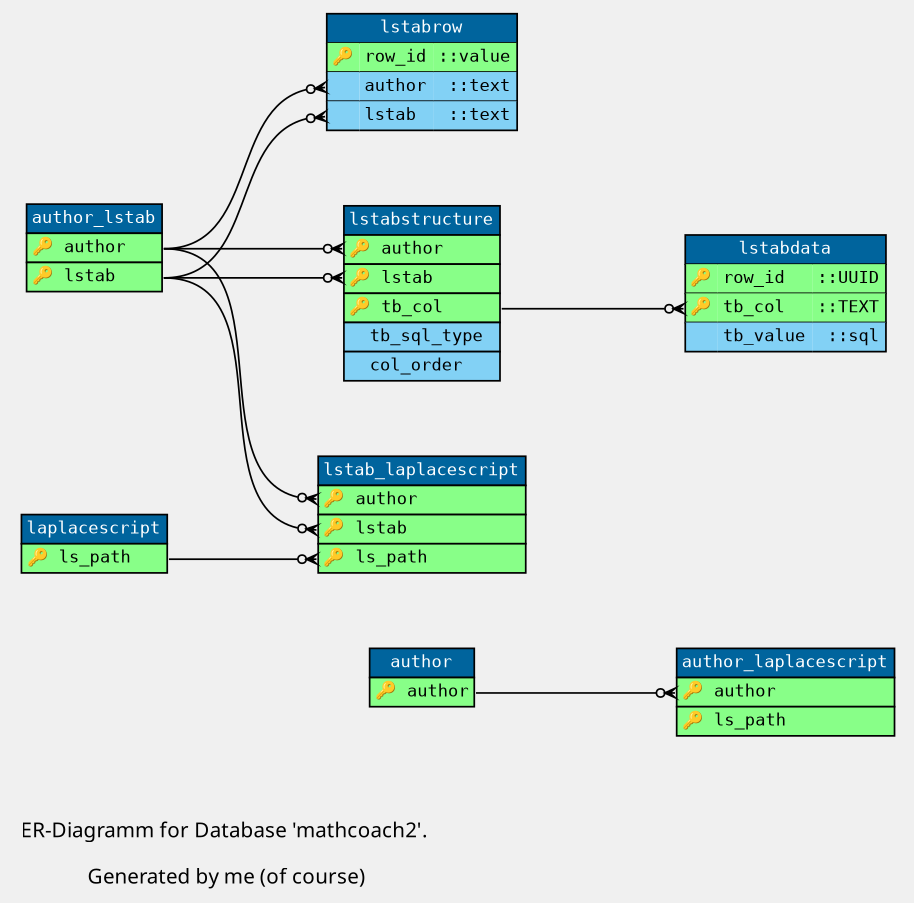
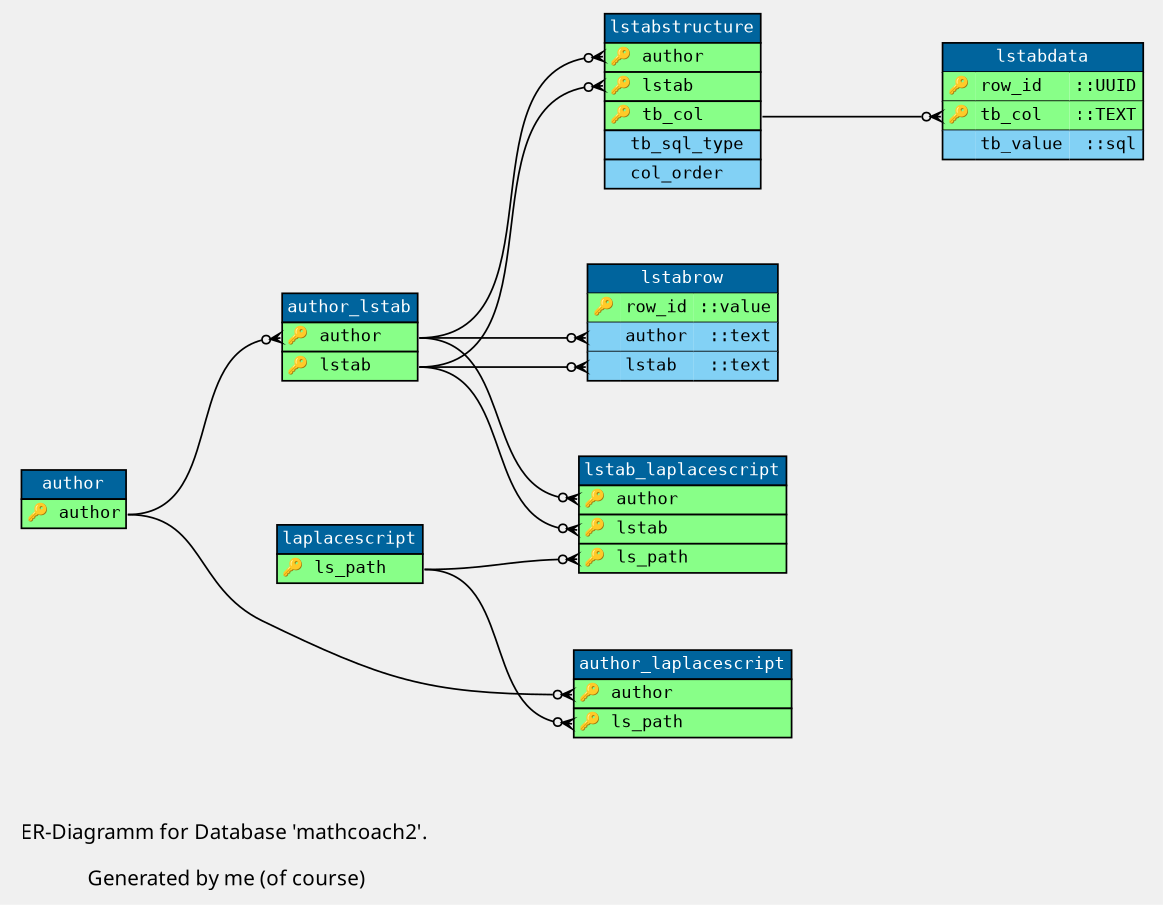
  digraph {
    bgcolor="#f0f0f0"
    fontname="Luxi Sans"
    fontsize=12
    label="\n\n\nER-Diagramm for Database 'mathcoach2'.\n\n Generated by me (of course)\n"
    labeljust=l
    nodesep=0.5
    rankdir=RL
    ranksep=1.0
    node [fontname="Luxi Mono" fontsize=10 shape=plaintext]
    edge [arrowhead=none arrowsize=0.6 arrowtail=crowodot dir=back headport="author:e" tailport="author:w"]
    n1 [label=<<TABLE BORDER="0" CELLBORDER="1" CELLSPACING="0" BGCOLOR="#ffffff">     <TR><TD BGCOLOR="#00649d" ALIGN="CENTER"><FONT COLOR="#ffffff">author</FONT></TD></TR>      <TR><TD PORT="author" BGCOLOR="#88ff88" ALIGN="LEFT">&#x1f511; author</TD></TR>      </TABLE>>]
    n2 [label=<<TABLE BORDER="0" CELLBORDER="1" CELLSPACING="0" BGCOLOR="#ffffff">     <TR><TD BGCOLOR="#00649d" ALIGN="CENTER"><FONT COLOR="#ffffff">author_lstab</FONT></TD></TR>      <TR><TD PORT="author" BGCOLOR="#88ff88" ALIGN="LEFT">&#x1f511; author</TD></TR>      <TR><TD PORT="lstab" BGCOLOR="#88ff88" ALIGN="LEFT">&#x1f511; lstab</TD></TR>      </TABLE>>]
    n3 [label=<<TABLE BORDER="0" CELLBORDER="1" CELLSPACING="0" BGCOLOR="#ffffff">     <TR><TD BGCOLOR="#00649d" ALIGN="CENTER"><FONT COLOR="#ffffff">lstabstructure</FONT></TD></TR>      <TR><TD PORT="author" BGCOLOR="#88ff88" ALIGN="LEFT">&#x1f511; author</TD></TR>      <TR><TD PORT="lstab" BGCOLOR="#88ff88" ALIGN="LEFT">&#x1f511; lstab</TD></TR>      <TR><TD PORT="tb_col" BGCOLOR="#88ff88" ALIGN="LEFT">&#x1f511; tb_col</TD></TR>      <TR><TD PORT="tb_sql_type" BGCOLOR="#82d1f5" ALIGN="LEFT">&ensp; tb_sql_type</TD></TR>      <TR><TD PORT="col_order" BGCOLOR="#82d1f5" ALIGN="LEFT">&ensp; col_order</TD></TR>      </TABLE>>]
    n4 [label=<<TABLE BORDER="0" CELLBORDER="1" CELLSPACING="0" BGCOLOR="#ffffff">     <TR><TD COLSPAN="3" BGCOLOR="#00649d" ALIGN="CENTER"><FONT COLOR="#ffffff">lstabrow</FONT></TD></TR>     <TR>         <TD PORT="row_id$left" SIDES="lb" BGCOLOR="#88ff88" ALIGN="LEFT">&#x1f511;</TD>         <TD PORT="row_id$middle" SIDES="b" BGCOLOR="#88ff88" ALIGN="LEFT">row_id</TD>         <TD PORT="row_id$right" SIDES="rb" BGCOLOR="#88ff88" ALIGN="RIGHT">::value</TD>     </TR>     <TR>         <TD PORT="author$left" SIDES="lb" BGCOLOR="#82d1f5" ALIGN="LEFT">&ensp;</TD>         <TD PORT="author$middle" SIDES="b" BGCOLOR="#82d1f5" ALIGN="LEFT">author</TD>         <TD PORT="author$right" SIDES="rb" BGCOLOR="#82d1f5" ALIGN="RIGHT">::text</TD>     </TR>     <TR>         <TD PORT="lstab$left" SIDES="lb" BGCOLOR="#82d1f5" ALIGN="LEFT">&ensp;</TD>         <TD PORT="lstab$middle" SIDES="b" BGCOLOR="#82d1f5" ALIGN="LEFT">lstab</TD>         <TD PORT="lstab$right" SIDES="rb" BGCOLOR="#82d1f5" ALIGN="RIGHT">::text</TD>     </TR>   </TABLE>>]
    n5 [label=<<TABLE BORDER="0" CELLBORDER="1" CELLSPACING="0" BGCOLOR="#ffffff">     <TR><TD COLSPAN="3" BGCOLOR="#00649d" ALIGN="CENTER"><FONT COLOR="#ffffff">lstabdata</FONT></TD></TR>      <TR><TD PORT="row_id$left"   SIDES="lb" BGCOLOR="#88ff88" ALIGN="LEFT">&#x1f511;</TD> 	    <TD PORT="row_id$middle"   SIDES="b" BGCOLOR="#88ff88" ALIGN="LEFT">row_id</TD> 		<TD PORT="row_id$right" SIDES="rb" BGCOLOR="#88ff88" ALIGN="RIGHT">::UUID</TD> 	</TR>      <TR><TD PORT="tb_col"   SIDES="lb" BGCOLOR="#88ff88" ALIGN="LEFT">&#x1f511;</TD> 	    <TD PORT="tb_col$middle"   SIDES="b" BGCOLOR="#88ff88" ALIGN="LEFT">tb_col</TD> 		<TD PORT="row_id$right" SIDES="rb" BGCOLOR="#88ff88" ALIGN="RIGHT">::TEXT</TD> 	</TR>      <TR>         <TD PORT="tb_value" SIDES="lb" BGCOLOR="#82d1f5" ALIGN="LEFT">&ensp;</TD>         <TD PORT="tb_value$middle" SIDES="b" BGCOLOR="#82d1f5" ALIGN="LEFT">tb_value</TD>         <TD PORT="row_id$right" SIDES="rb" BGCOLOR="#82d1f5" ALIGN="RIGHT">::sql</TD></TR>   </TABLE>>]
    n6 [label=<<TABLE BORDER="0" CELLBORDER="1" CELLSPACING="0" BGCOLOR="#ffffff">     <TR><TD BGCOLOR="#00649d" ALIGN="CENTER"><FONT COLOR="#ffffff">laplacescript</FONT></TD></TR>      <TR><TD PORT="ls_path" BGCOLOR="#88ff88" ALIGN="LEFT">&#x1f511; ls_path</TD></TR>    </TABLE>>]
    n7 [label=<<TABLE BORDER="0" CELLBORDER="1" CELLSPACING="0" BGCOLOR="#ffffff">     <TR><TD BGCOLOR="#00649d" ALIGN="CENTER"><FONT COLOR="#ffffff">author_laplacescript</FONT></TD></TR>     <TR><TD PORT="author" BGCOLOR="#88ff88" ALIGN="LEFT">&#x1f511; author</TD></TR>     <TR><TD PORT="ls_path" BGCOLOR="#88ff88" ALIGN="LEFT">&#x1f511; ls_path</TD></TR>   </TABLE>>]
    n8 [label=<<TABLE BORDER="0" CELLBORDER="1" CELLSPACING="0" BGCOLOR="#ffffff">     <TR><TD BGCOLOR="#00649d" ALIGN="CENTER"><FONT COLOR="#ffffff">lstab_laplacescript</FONT></TD></TR>     <TR><TD PORT="author" BGCOLOR="#88ff88" ALIGN="LEFT">&#x1f511; author</TD></TR>     <TR><TD PORT="lstab" BGCOLOR="#88ff88" ALIGN="LEFT">&#x1f511; lstab</TD></TR>     <TR><TD PORT="ls_path" BGCOLOR="#88ff88" ALIGN="LEFT">&#x1f511; ls_path</TD></TR>   </TABLE>>]
+   n2 -> n1
    n3 -> n2
    n3 -> n2 [headport="lstab:e" tailport="lstab:w"]
    n4 -> n2 [tailport="author$left:w"]
    n4 -> n2 [headport="lstab:e" tailport="lstab$left:w"]
    n5 -> n3 [headport="tb_col:e" tailport="tb_col:w"]
    n7 -> n1
+   n7 -> n6 [headport="ls_path:e" tailport="ls_path:w"]
    n8 -> n2
    n8 -> n2 [headport="lstab:e" tailport="lstab:w"]
    n8 -> n6 [headport="ls_path:e" tailport="ls_path:w"]
  }
